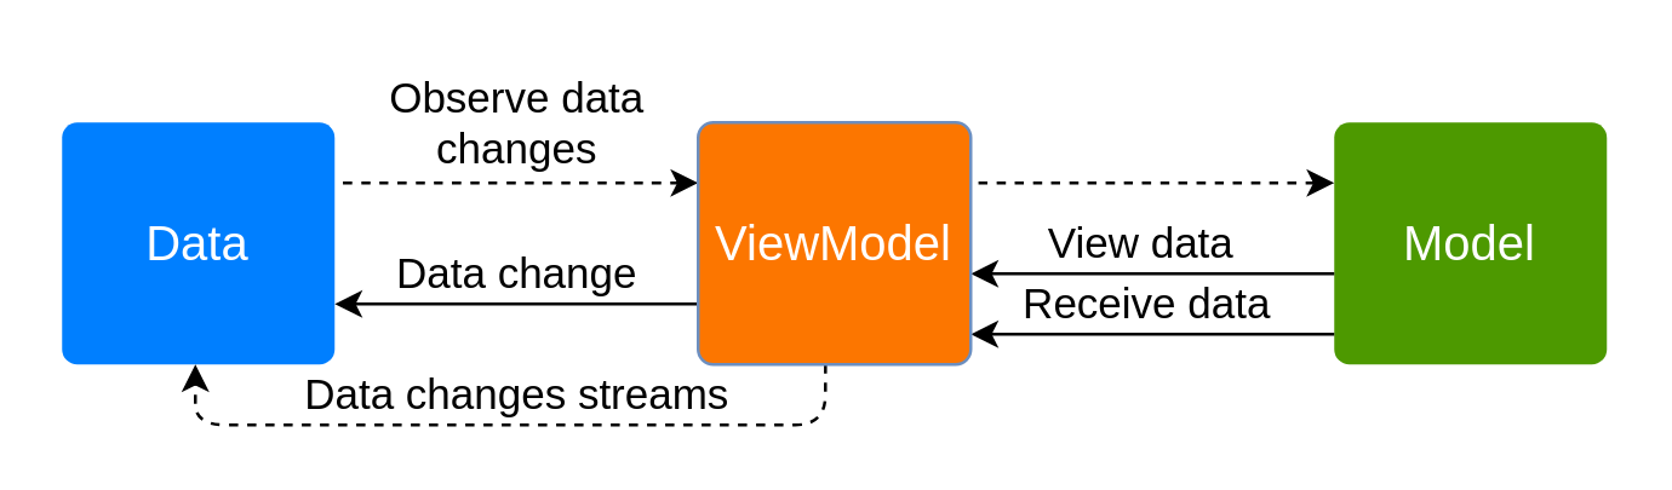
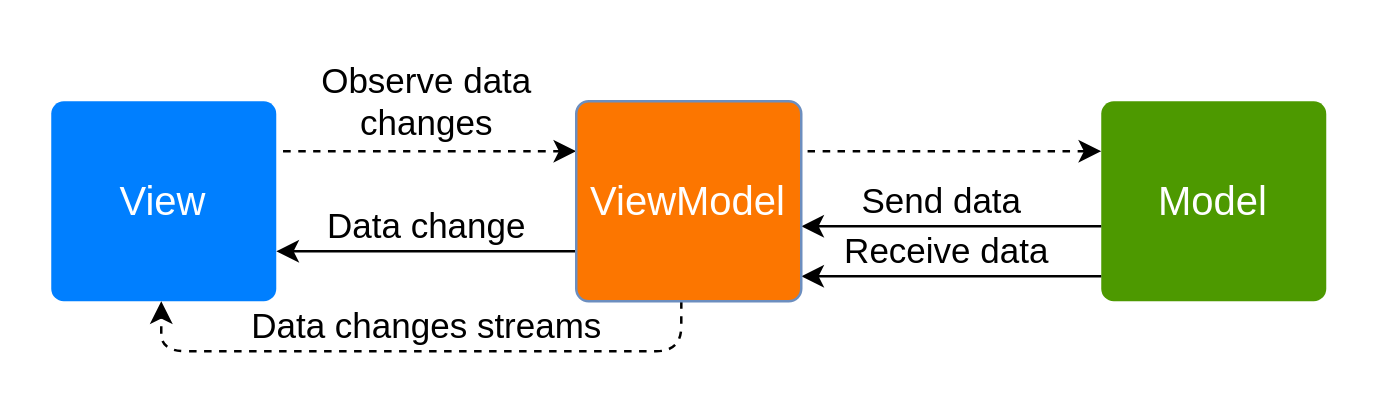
  <mxCell id="0" />
  <mxCell id="1" parent="0" />
  <mxCell id="2" value="" style="edgeStyle=orthogonalEdgeStyle;curved=1;orthogonalLoop=1;jettySize=auto;html=1;startArrow=classic;startFill=1;endArrow=none;endFill=0;fontSize=14;fontColor=#000000;dashed=1;" edge="1" parent="1" source="3" target="10"><mxGeometry relative="1" as="geometry"><Array as="points"><mxPoint x="360" y="60" /><mxPoint x="360" y="60" /></Array></mxGeometry></mxCell>
  <mxCell id="3" value="Model" style="html=1;shadow=0;dashed=0;shape=mxgraph.bootstrap.rrect;rSize=5;strokeColor=none;strokeWidth=1;fillColor=#4D9900;fontColor=#FFFFFF;whiteSpace=wrap;align=center;verticalAlign=middle;spacingLeft=0;fontStyle=0;fontSize=16;spacing=5;" vertex="1" parent="1"><mxGeometry x="440" y="40" width="90" height="80" as="geometry" /></mxCell>
  <mxCell id="4" style="edgeStyle=orthogonalEdgeStyle;curved=1;orthogonalLoop=1;jettySize=auto;html=1;startArrow=classic;startFill=1;endArrow=none;endFill=0;fontSize=14;fontColor=#000000;" edge="1" parent="1" source="5" target="10"><mxGeometry relative="1" as="geometry"><Array as="points"><mxPoint x="190" y="100" /><mxPoint x="190" y="100" /></Array></mxGeometry></mxCell>
- <mxCell id="5" value="Data" style="html=1;shadow=0;dashed=0;shape=mxgraph.bootstrap.rrect;rSize=5;strokeColor=none;strokeWidth=1;fillColor=#007FFF;fontColor=#FFFFFF;whiteSpace=wrap;align=center;verticalAlign=middle;spacingLeft=0;fontStyle=0;fontSize=16;spacing=5;" vertex="1" parent="1"><mxGeometry x="20" y="40" width="90" height="80" as="geometry" /></mxCell>
+ <mxCell id="5" value="View" style="html=1;shadow=0;dashed=0;shape=mxgraph.bootstrap.rrect;rSize=5;strokeColor=none;strokeWidth=1;fillColor=#007FFF;fontColor=#FFFFFF;whiteSpace=wrap;align=center;verticalAlign=middle;spacingLeft=0;fontStyle=0;fontSize=16;spacing=5;" vertex="1" parent="1"><mxGeometry x="20" y="40" width="90" height="80" as="geometry" /></mxCell>
  <mxCell id="6" value="" style="edgeStyle=orthogonalEdgeStyle;curved=1;orthogonalLoop=1;jettySize=auto;html=1;startArrow=classic;startFill=1;endArrow=none;endFill=0;fontSize=14;fontColor=#000000;dashed=1;" edge="1" parent="1" source="10" target="5"><mxGeometry relative="1" as="geometry"><Array as="points"><mxPoint x="190" y="60" /><mxPoint x="190" y="60" /></Array></mxGeometry></mxCell>
  <mxCell id="7" value="" style="edgeStyle=orthogonalEdgeStyle;curved=1;orthogonalLoop=1;jettySize=auto;html=1;startArrow=classic;startFill=1;endArrow=none;endFill=0;fontSize=14;fontColor=#000000;" edge="1" parent="1" source="10" target="3"><mxGeometry relative="1" as="geometry"><Array as="points"><mxPoint x="360" y="110" /><mxPoint x="360" y="110" /></Array></mxGeometry></mxCell>
  <mxCell id="8" value="" style="edgeStyle=orthogonalEdgeStyle;curved=1;orthogonalLoop=1;jettySize=auto;html=1;startArrow=classic;startFill=1;endArrow=none;endFill=0;fontSize=14;fontColor=#000000;" edge="1" parent="1" source="10" target="3"><mxGeometry relative="1" as="geometry"><Array as="points"><mxPoint x="360" y="90" /><mxPoint x="360" y="90" /></Array></mxGeometry></mxCell>
  <mxCell id="9" style="edgeStyle=orthogonalEdgeStyle;orthogonalLoop=1;jettySize=auto;html=1;entryX=0.489;entryY=1;entryDx=0;entryDy=0;entryPerimeter=0;startArrow=none;startFill=0;endArrow=classic;endFill=1;fontSize=14;fontColor=#000000;rounded=1;exitX=0.467;exitY=1;exitDx=0;exitDy=0;exitPerimeter=0;dashed=1;" edge="1" parent="1" source="10" target="5"><mxGeometry relative="1" as="geometry" /></mxCell>
  <mxCell id="10" value="ViewModel" style="html=1;shadow=0;dashed=0;shape=mxgraph.bootstrap.rrect;rSize=5;strokeColor=#6c8ebf;strokeWidth=1;fillColor=#FC7600;whiteSpace=wrap;align=center;verticalAlign=middle;spacingLeft=0;fontStyle=0;fontSize=16;spacing=5;fontColor=#FFFFFF;" vertex="1" parent="1"><mxGeometry x="230" y="40" width="90" height="80" as="geometry" /></mxCell>
  <mxCell id="11" value="Observe data&lt;br&gt;changes" style="text;html=1;align=center;verticalAlign=middle;resizable=0;points=[];autosize=1;fontSize=14;fontColor=#000000;" vertex="1" parent="1"><mxGeometry x="120" y="20" width="100" height="40" as="geometry" /></mxCell>
  <mxCell id="12" value="Data change" style="text;html=1;align=center;verticalAlign=middle;resizable=0;points=[];autosize=1;fontSize=14;fontColor=#000000;" vertex="1" parent="1"><mxGeometry x="120" y="80" width="100" height="20" as="geometry" /></mxCell>
- <mxCell id="13" value="View data" style="text;html=1;align=center;verticalAlign=middle;resizable=0;points=[];autosize=1;fontSize=14;fontColor=#000000;" vertex="1" parent="1"><mxGeometry x="336" y="70" width="80" height="20" as="geometry" /></mxCell>
+ <mxCell id="13" value="Send data" style="text;html=1;align=center;verticalAlign=middle;resizable=0;points=[];autosize=1;fontSize=14;fontColor=#000000;" vertex="1" parent="1"><mxGeometry x="336" y="70" width="80" height="20" as="geometry" /></mxCell>
  <mxCell id="14" value="Receive data" style="text;html=1;align=center;verticalAlign=middle;resizable=0;points=[];autosize=1;fontSize=14;fontColor=#000000;" vertex="1" parent="1"><mxGeometry x="328" y="90" width="100" height="20" as="geometry" /></mxCell>
  <mxCell id="15" value="Data changes streams" style="text;html=1;align=center;verticalAlign=middle;resizable=0;points=[];autosize=1;fontSize=14;fontColor=#000000;" vertex="1" parent="1"><mxGeometry x="90" y="120" width="160" height="20" as="geometry" /></mxCell>
